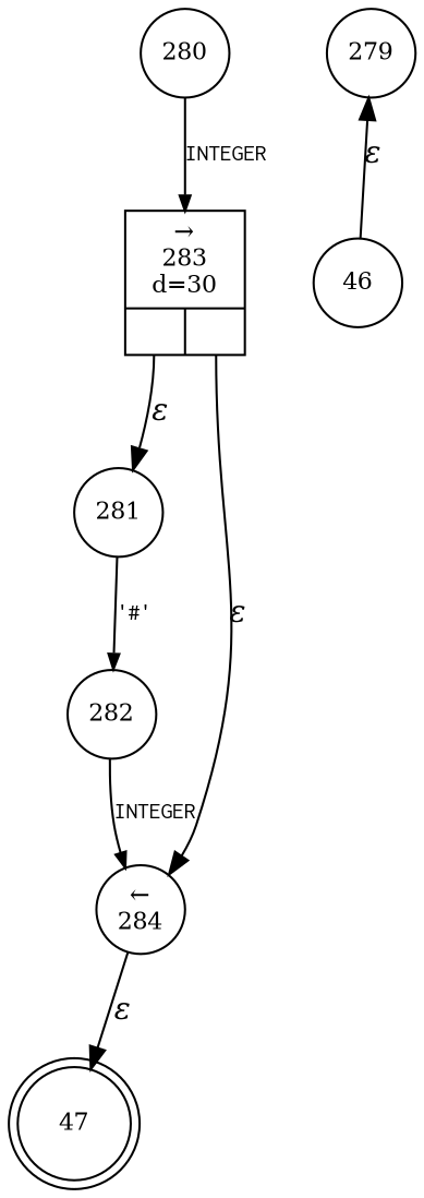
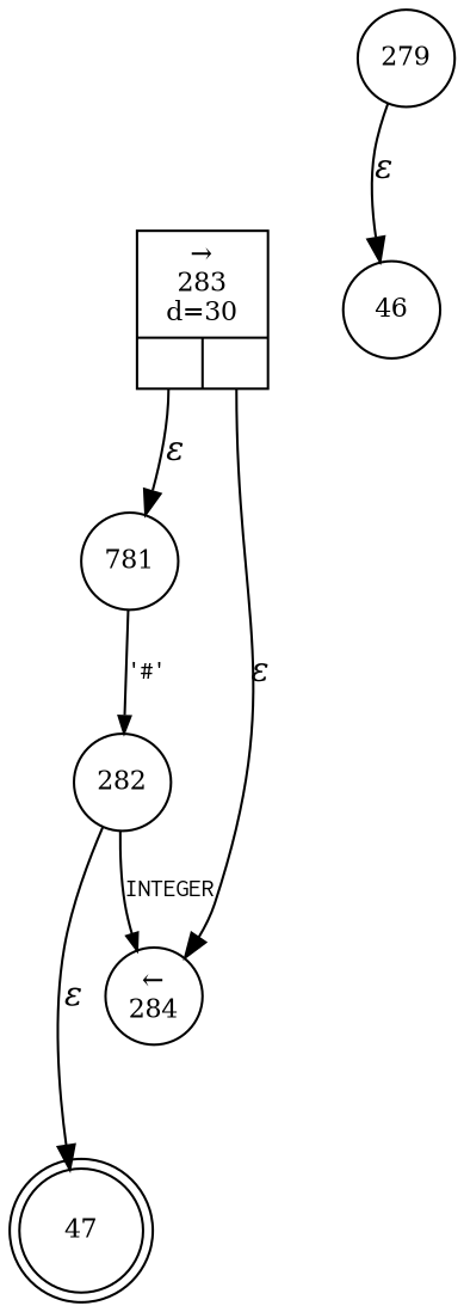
  digraph {
    rankdir=TB
    node [fixedsize=true fontsize=11 shape=circle peripheries=1]
    edge [fontname="Times-Italic"]
    n1 [label=47 shape=doublecircle width=.6 peripheries=""]
    n2 [label=279 width=.55]
-   n3 [label=280 width=.55]
    n4 [fixedsize=false label="{&rarr;\n283\nd=30|{<p0>|<p1>}}" shape=record]
-   n5 [label=281 width=.55]
+   n5 [label=781 width=.55]
    n6 [label="&larr;\n284" width=.55]
    n7 [label=282 width=.55]
    n8 [label=46 width=.55]
-   n3 -> n4 [arrowhead=normal arrowsize=.7 fontname=Courier fontsize=11 label=INTEGER]
    n4 -> n5 [label="&epsilon;" tailport=p0]
    n4 -> n6 [label="&epsilon;" tailport=p1]
    n5 -> n7 [arrowhead=normal arrowsize=.7 fontname=Courier fontsize=11 label="'#'"]
-   n6 -> n1 [label="&epsilon;"]
+   n7 -> n1 [label="&epsilon;"]
    n7 -> n6 [arrowhead=normal arrowsize=.7 fontname=Courier fontsize=11 label=INTEGER]
-   n8 -> n2 [label="&epsilon;"]
+   n2 -> n8 [label="&epsilon;"]
  }
